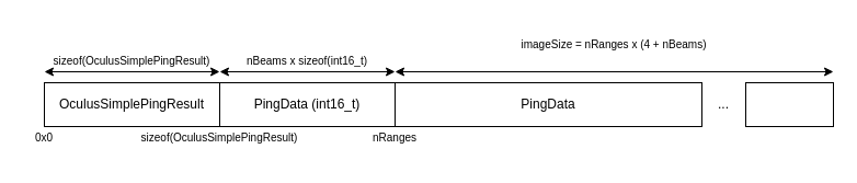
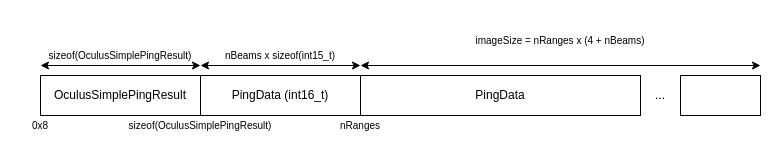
  <mxCell id="0" />
  <mxCell id="1" parent="0" />
  <mxCell id="2" value="OculusSimplePingResult" style="text;html=1;align=center;verticalAlign=middle;whiteSpace=wrap;rounded=0;strokeColor=default;" vertex="1" parent="1"><mxGeometry x="40" y="75" width="160" height="40" as="geometry" /></mxCell>
  <mxCell id="3" value="PingData (int16_t)" style="text;html=1;align=center;verticalAlign=middle;whiteSpace=wrap;rounded=0;strokeColor=default;" vertex="1" parent="1"><mxGeometry x="200" y="75" width="160" height="40" as="geometry" /></mxCell>
  <mxCell id="4" value="PingData" style="text;html=1;align=center;verticalAlign=middle;whiteSpace=wrap;rounded=0;strokeColor=default;" vertex="1" parent="1"><mxGeometry x="360" y="75" width="280" height="40" as="geometry" /></mxCell>
  <mxCell id="5" value="" style="text;html=1;align=center;verticalAlign=middle;whiteSpace=wrap;rounded=0;strokeColor=default;" vertex="1" parent="1"><mxGeometry x="680" y="75" width="80" height="40" as="geometry" /></mxCell>
  <mxCell id="6" value="..." style="text;html=1;align=center;verticalAlign=middle;whiteSpace=wrap;rounded=0;strokeColor=none;" vertex="1" parent="1"><mxGeometry x="640" y="75" width="40" height="40" as="geometry" /></mxCell>
- <mxCell id="7" value="&lt;font style=&quot;font-size: 10px;&quot;&gt;0x0&lt;/font&gt;" style="text;html=1;align=center;verticalAlign=middle;whiteSpace=wrap;rounded=0;strokeColor=none;" vertex="1" parent="1"><mxGeometry x="20" y="105" width="40" height="40" as="geometry" /></mxCell>
+ <mxCell id="7" value="&lt;font style=&quot;font-size: 10px;&quot;&gt;0x8&lt;/font&gt;" style="text;html=1;align=center;verticalAlign=middle;whiteSpace=wrap;rounded=0;strokeColor=none;" vertex="1" parent="1"><mxGeometry x="20" y="105" width="40" height="40" as="geometry" /></mxCell>
  <mxCell id="8" value="&lt;font style=&quot;font-size: 10px;&quot;&gt;sizeof(OculusSimplePingResult)&lt;/font&gt;" style="text;html=1;align=center;verticalAlign=middle;whiteSpace=wrap;rounded=0;strokeColor=none;" vertex="1" parent="1"><mxGeometry x="120" y="105" width="160" height="40" as="geometry" /></mxCell>
  <mxCell id="9" value="&lt;font style=&quot;font-size: 10px;&quot;&gt;nRanges&lt;/font&gt;" style="text;html=1;align=center;verticalAlign=middle;whiteSpace=wrap;rounded=0;strokeColor=none;" vertex="1" parent="1"><mxGeometry x="320" y="105" width="80" height="40" as="geometry" /></mxCell>
- <mxCell id="10" value="&lt;font style=&quot;font-size: 10px;&quot;&gt;nBeams x sizeof(int16_t)&lt;/font&gt;" style="text;html=1;align=center;verticalAlign=middle;whiteSpace=wrap;rounded=0;strokeColor=none;" vertex="1" parent="1"><mxGeometry x="200" y="35" width="160" height="40" as="geometry" /></mxCell>
+ <mxCell id="10" value="&lt;font style=&quot;font-size: 10px;&quot;&gt;nBeams x sizeof(int15_t)&lt;/font&gt;" style="text;html=1;align=center;verticalAlign=middle;whiteSpace=wrap;rounded=0;strokeColor=none;" vertex="1" parent="1"><mxGeometry x="200" y="35" width="160" height="40" as="geometry" /></mxCell>
  <mxCell id="11" value="" style="endArrow=classic;startArrow=classic;html=1;rounded=0;fontSize=10;" edge="1" parent="1"><mxGeometry width="50" height="50" relative="1" as="geometry"><mxPoint x="200" y="65" as="sourcePoint" /><mxPoint x="360" y="65" as="targetPoint" /></mxGeometry></mxCell>
  <mxCell id="12" value="" style="endArrow=classic;startArrow=classic;html=1;rounded=0;fontSize=10;" edge="1" parent="1"><mxGeometry width="50" height="50" relative="1" as="geometry"><mxPoint x="360" y="65" as="sourcePoint" /><mxPoint x="760" y="65" as="targetPoint" /></mxGeometry></mxCell>
  <mxCell id="13" value="&lt;font style=&quot;font-size: 10px;&quot;&gt;imageSize = nRanges x (4 + nBeams)&lt;/font&gt;" style="text;html=1;align=center;verticalAlign=middle;whiteSpace=wrap;rounded=0;strokeColor=none;" vertex="1" parent="1"><mxGeometry x="440" y="20" width="240" height="40" as="geometry" /></mxCell>
  <mxCell id="14" value="" style="endArrow=classic;startArrow=classic;html=1;rounded=0;fontSize=10;" edge="1" parent="1"><mxGeometry width="50" height="50" relative="1" as="geometry"><mxPoint x="40" y="65" as="sourcePoint" /><mxPoint x="200" y="65" as="targetPoint" /></mxGeometry></mxCell>
  <mxCell id="15" value="&lt;font style=&quot;font-size: 10px;&quot;&gt;sizeof(OculusSimplePingResult)&lt;/font&gt;" style="text;html=1;align=center;verticalAlign=middle;whiteSpace=wrap;rounded=0;strokeColor=none;" vertex="1" parent="1"><mxGeometry x="40" y="35" width="160" height="40" as="geometry" /></mxCell>
